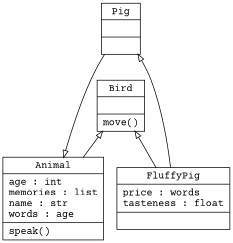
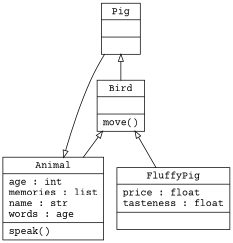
  digraph {
    fontname="Courier Prime"
    rankdir=BT
    node [fontname="Courier Prime" shape=record]
    edge [arrowhead=empty arrowtail=none fontname="Courier Prime"]
    n1 [label="{Animal|age : int\lmemories : list\lname : str\lwords : age\l|speak()\l}"]
    n2 [label="{Bird|\l|move()\l}"]
-   n3 [label="{FluffyPig|price : words\ltasteness : float\l|}"]
+   n3 [label="{FluffyPig|price : float\ltasteness : float\l|}"]
    n4 [label="{Pig|\l|}"]
    n1 -> n2
    n3 -> n2
-   n3 -> n4
+   n2 -> n4
    n4 -> n1
  }
